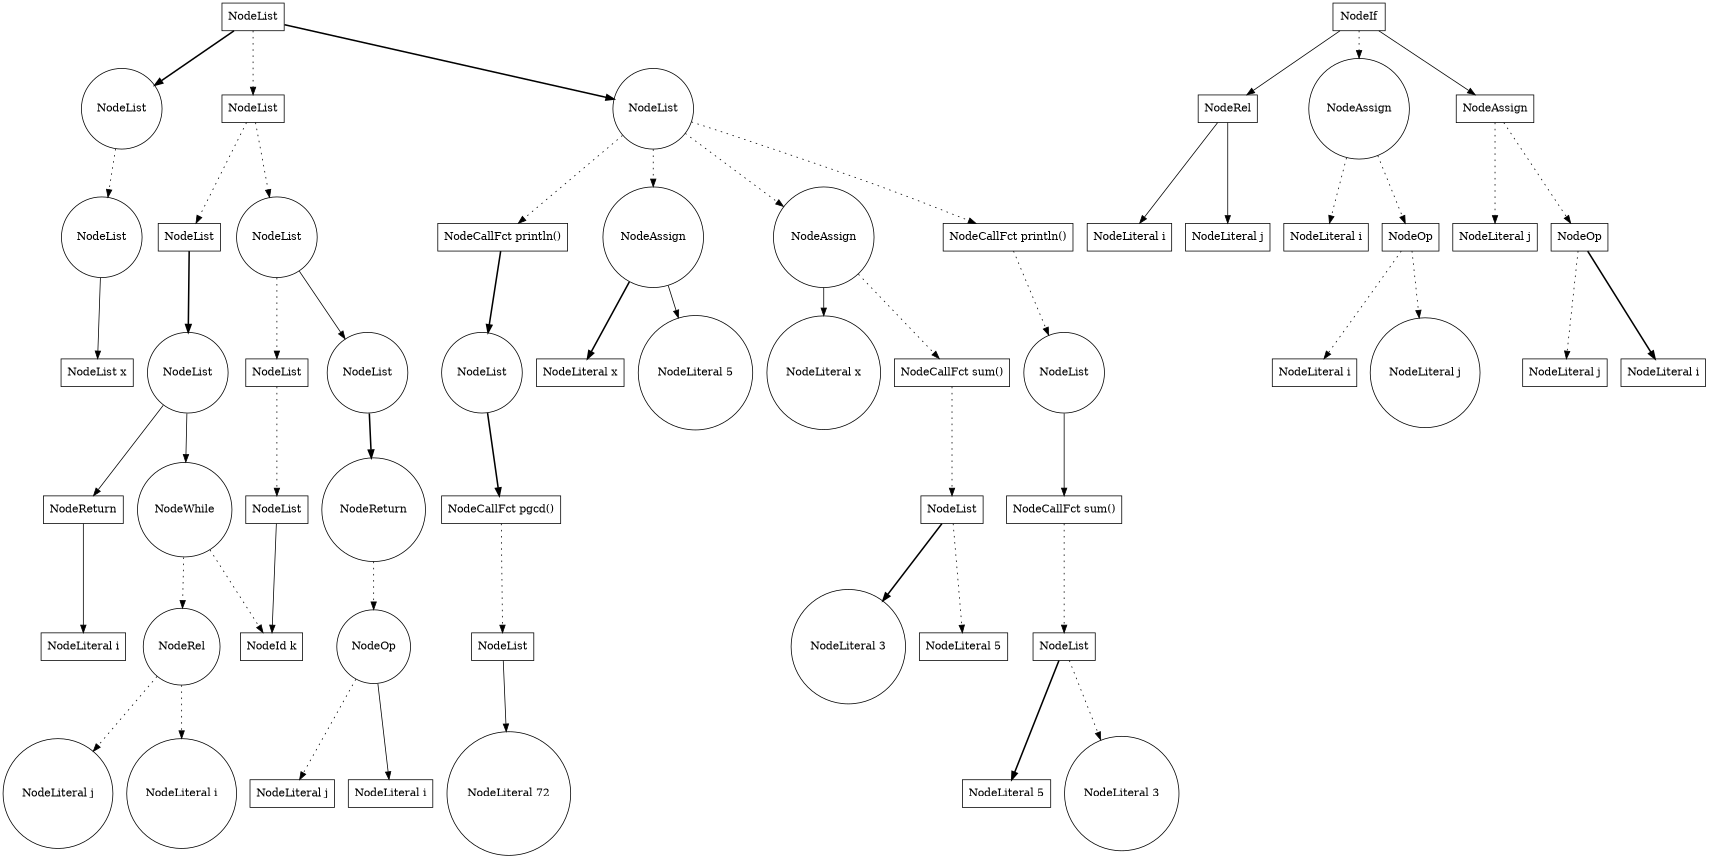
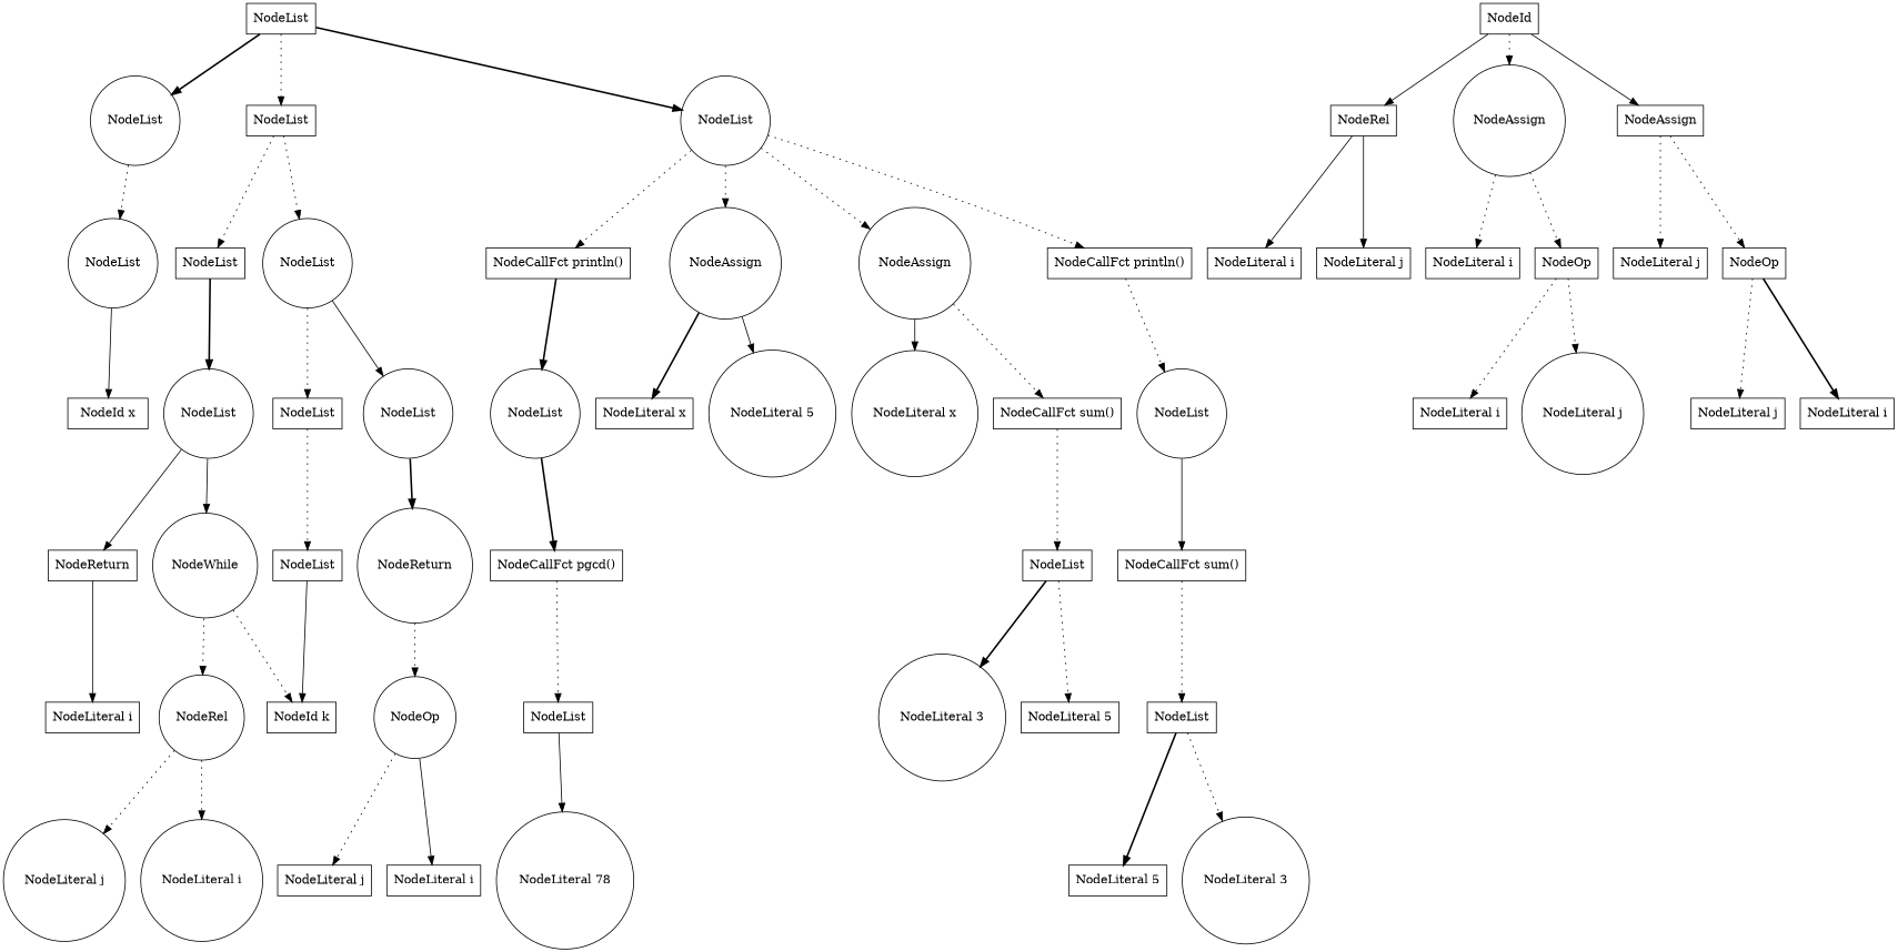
  digraph {
    node [shape=box]
    edge [style=dotted]
    n1 [label=NodeList]
    n2 [label=NodeList shape=circle]
    n3 [label=NodeList]
    n4 [label=NodeList shape=circle]
    n5 [label=NodeList shape=circle]
    n6 [label=NodeList shape=circle]
    n7 [label=NodeList]
    n8 [label=NodeAssign shape=circle]
    n9 [label=NodeAssign shape=circle]
    n10 [label="NodeCallFct println()"]
    n11 [label="NodeCallFct println()"]
-   n12 [label="NodeList x"]
+   n12 [label="NodeId x"]
    n13 [label=NodeList]
    n14 [label=NodeList shape=circle]
    n15 [label=NodeList shape=circle]
    n16 [label=NodeList]
    n17 [label=NodeReturn shape=circle]
    n18 [label="NodeId k"]
    n19 [label=NodeOp shape=circle]
    n20 [label="NodeLiteral i"]
    n21 [label="NodeLiteral j"]
    n22 [label=NodeWhile shape=circle]
    n23 [label=NodeReturn]
    n24 [label=NodeRel shape=circle]
    n25 [label="NodeLiteral i"]
    n26 [label="NodeLiteral i" shape=circle]
    n27 [label="NodeLiteral j" shape=circle]
-   n28 [label=NodeIf]
+   n28 [label=NodeId]
    n29 [label=NodeRel]
    n30 [label=NodeAssign shape=circle]
    n31 [label=NodeAssign]
    n32 [label="NodeLiteral i"]
    n33 [label="NodeLiteral j"]
    n34 [label="NodeLiteral i"]
    n35 [label=NodeOp]
    n36 [label="NodeLiteral j"]
    n37 [label=NodeOp]
    n38 [label="NodeLiteral i"]
    n39 [label="NodeLiteral j" shape=circle]
    n40 [label="NodeLiteral j"]
    n41 [label="NodeLiteral i"]
    n42 [label="NodeLiteral x"]
    n43 [label="NodeLiteral 5" shape=circle]
    n44 [label="NodeLiteral x" shape=circle]
    n45 [label="NodeCallFct sum()"]
    n46 [label=NodeList shape=circle]
    n47 [label=NodeList shape=circle]
    n48 [label=NodeList]
    n49 [label="NodeLiteral 3" shape=circle]
    n50 [label="NodeLiteral 5"]
    n51 [label="NodeCallFct sum()"]
    n52 [label=NodeList]
    n53 [label="NodeLiteral 3" shape=circle]
    n54 [label="NodeLiteral 5"]
    n55 [label="NodeCallFct pgcd()"]
    n56 [label=NodeList]
-   n57 [label="NodeLiteral 72" shape=circle]
+   n57 [label="NodeLiteral 78" shape=circle]
    n1 -> n2 [style=bold]
    n1 -> n3
    n1 -> n4 [style=bold]
    n2 -> n5
    n3 -> n6
    n3 -> n7
    n4 -> n8
    n4 -> n9
    n4 -> n10
    n4 -> n11
    n5 -> n12 [style=solid]
    n6 -> n13
    n6 -> n14 [style=solid]
    n7 -> n15 [style=bold]
    n8 -> n42 [style=bold]
    n8 -> n43 [style=solid]
    n9 -> n44 [style=solid]
    n9 -> n45
    n10 -> n46
    n11 -> n47 [style=bold]
    n13 -> n16
    n14 -> n17 [style=bold]
    n15 -> n22 [style=solid]
    n15 -> n23 [style=solid]
    n16 -> n18 [style=solid]
    n17 -> n19
    n19 -> n20 [style=solid]
    n19 -> n21
    n22 -> n18
    n22 -> n24
    n23 -> n25 [style=solid]
    n24 -> n26
    n24 -> n27
    n28 -> n29 [style=solid]
    n28 -> n30
    n28 -> n31 [style=solid]
    n29 -> n32 [style=solid]
    n29 -> n33 [style=solid]
    n30 -> n34
    n30 -> n35
    n31 -> n36
    n31 -> n37
    n35 -> n38
    n35 -> n39
    n37 -> n40
    n37 -> n41 [style=bold]
    n45 -> n48
    n46 -> n51 [style=solid]
    n47 -> n55 [style=bold]
    n48 -> n49 [style=bold]
    n48 -> n50
    n51 -> n52
    n52 -> n53
    n52 -> n54 [style=bold]
    n55 -> n56
    n56 -> n57 [style=solid]
  }
